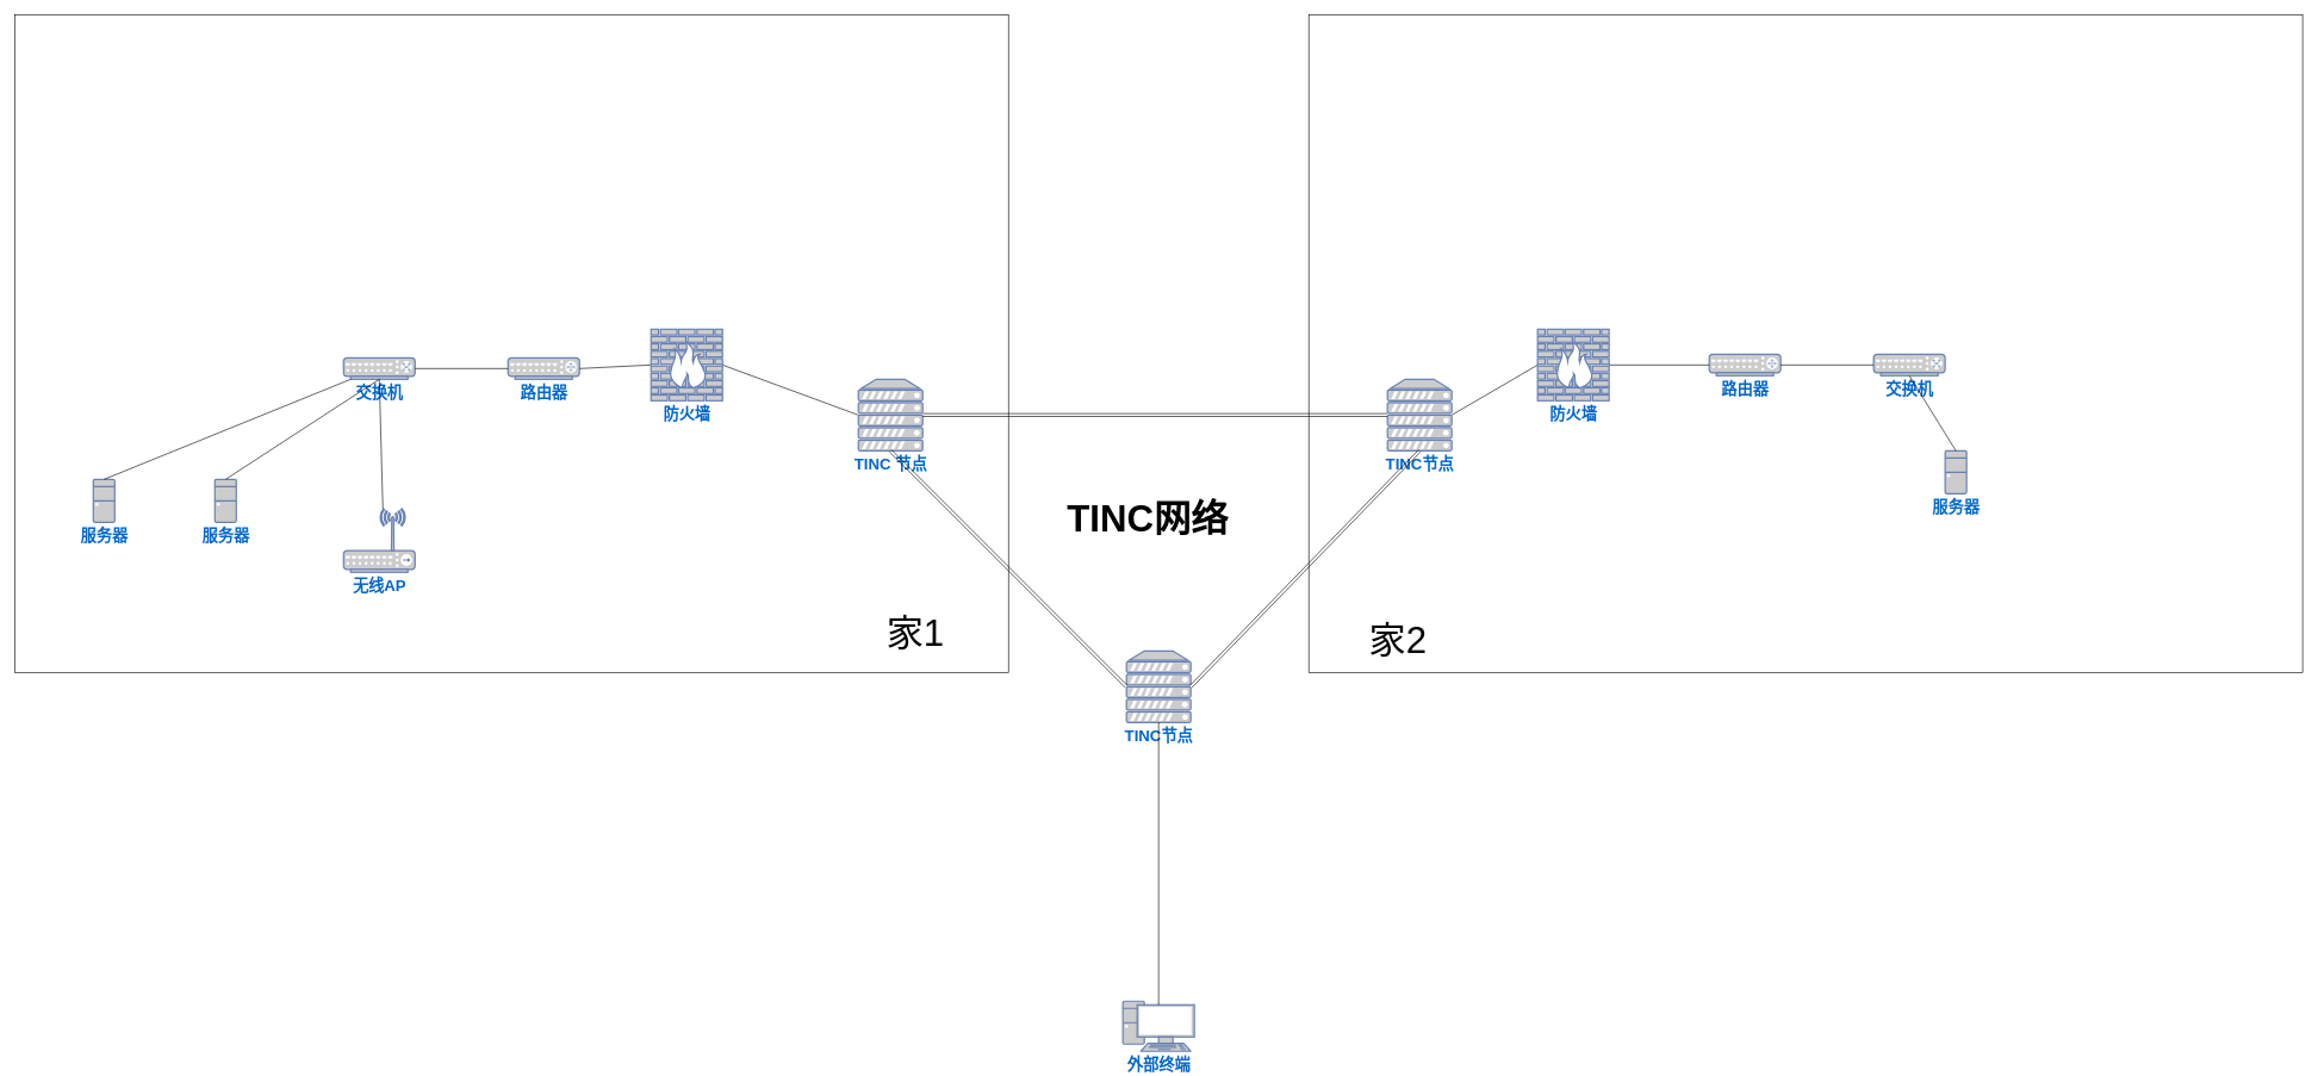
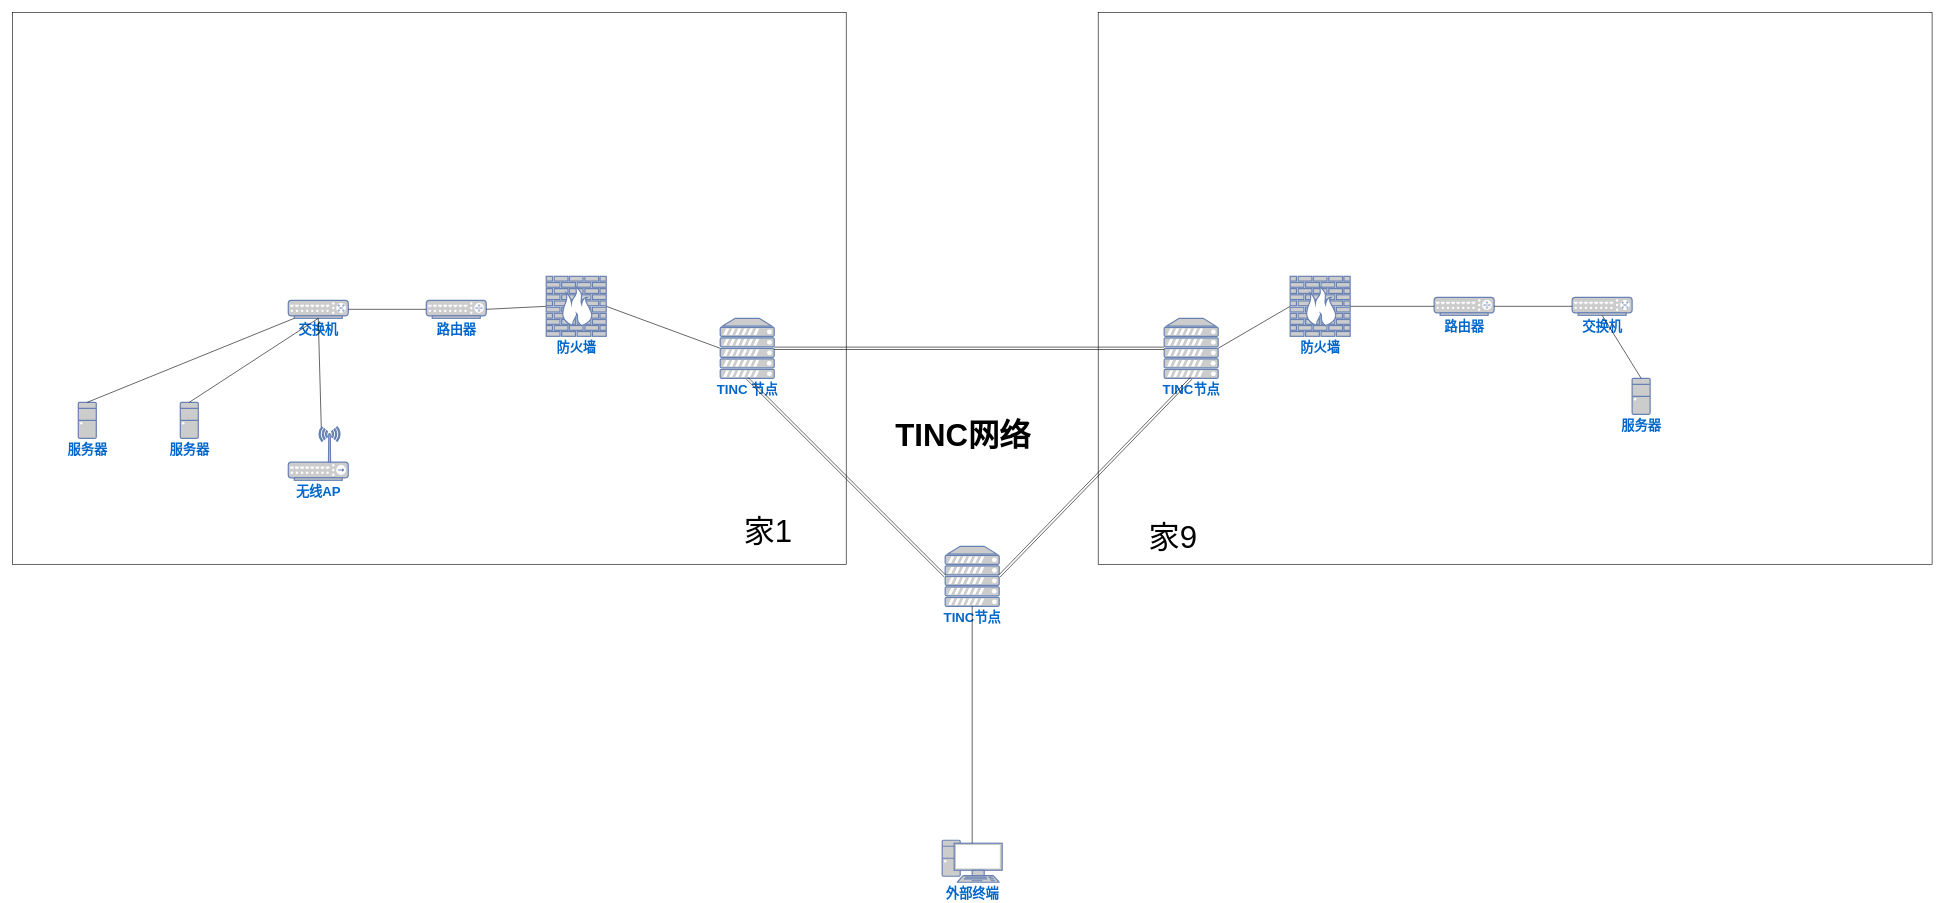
  <mxCell id="0" />
  <mxCell id="1" parent="0" />
  <mxCell id="2" value="" style="rounded=0;whiteSpace=wrap;html=1;fontSize=22;" vertex="1" parent="1"><mxGeometry x="1830" y="20" width="1390" height="920" as="geometry" /></mxCell>
  <mxCell id="3" value="" style="rounded=0;whiteSpace=wrap;html=1;fontSize=22;" vertex="1" parent="1"><mxGeometry x="20" y="20" width="1390" height="920" as="geometry" /></mxCell>
  <mxCell id="4" value="&lt;b&gt;&lt;font style=&quot;font-size: 22px;&quot;&gt;TINC 节点&lt;/font&gt;&lt;/b&gt;" style="fontColor=#0066CC;verticalAlign=top;verticalLabelPosition=bottom;labelPosition=center;align=center;html=1;outlineConnect=0;fillColor=#CCCCCC;strokeColor=#6881B3;gradientColor=none;gradientDirection=north;strokeWidth=2;shape=mxgraph.networks.server;" vertex="1" parent="1"><mxGeometry x="1200" y="530" width="90" height="100" as="geometry" /></mxCell>
  <mxCell id="5" value="&lt;b&gt;&lt;font style=&quot;font-size: 22px;&quot;&gt;TINC节点&lt;/font&gt;&lt;/b&gt;" style="fontColor=#0066CC;verticalAlign=top;verticalLabelPosition=bottom;labelPosition=center;align=center;html=1;outlineConnect=0;fillColor=#CCCCCC;strokeColor=#6881B3;gradientColor=none;gradientDirection=north;strokeWidth=2;shape=mxgraph.networks.server;" vertex="1" parent="1"><mxGeometry x="1940" y="530" width="90" height="100" as="geometry" /></mxCell>
  <mxCell id="6" value="&lt;b&gt;&lt;font style=&quot;font-size: 22px;&quot;&gt;TINC节点&lt;/font&gt;&lt;/b&gt;" style="fontColor=#0066CC;verticalAlign=top;verticalLabelPosition=bottom;labelPosition=center;align=center;html=1;outlineConnect=0;fillColor=#CCCCCC;strokeColor=#6881B3;gradientColor=none;gradientDirection=north;strokeWidth=2;shape=mxgraph.networks.server;" vertex="1" parent="1"><mxGeometry x="1575" y="910" width="90" height="100" as="geometry" /></mxCell>
  <mxCell id="7" value="" style="shape=link;html=1;rounded=0;exitX=0.5;exitY=1;exitDx=0;exitDy=0;exitPerimeter=0;entryX=0;entryY=0.5;entryDx=0;entryDy=0;entryPerimeter=0;" edge="1" parent="1" source="4" target="6"><mxGeometry width="100" relative="1" as="geometry"><mxPoint x="1400" y="740" as="sourcePoint" /><mxPoint x="1500" y="740" as="targetPoint" /></mxGeometry></mxCell>
  <mxCell id="8" value="" style="shape=link;html=1;rounded=0;exitX=1;exitY=0.5;exitDx=0;exitDy=0;exitPerimeter=0;entryX=0.5;entryY=1;entryDx=0;entryDy=0;entryPerimeter=0;" edge="1" parent="1" source="6" target="5"><mxGeometry width="100" relative="1" as="geometry"><mxPoint x="1790" y="780" as="sourcePoint" /><mxPoint x="1890" y="780" as="targetPoint" /></mxGeometry></mxCell>
  <mxCell id="9" value="" style="shape=link;html=1;rounded=0;exitX=1;exitY=0.5;exitDx=0;exitDy=0;exitPerimeter=0;entryX=0;entryY=0.5;entryDx=0;entryDy=0;entryPerimeter=0;" edge="1" parent="1" source="4" target="5"><mxGeometry width="100" relative="1" as="geometry"><mxPoint x="1420" y="790" as="sourcePoint" /><mxPoint x="1520" y="790" as="targetPoint" /></mxGeometry></mxCell>
  <mxCell id="10" value="&lt;font style=&quot;font-size: 52px;&quot;&gt;家1&lt;/font&gt;" style="text;html=1;strokeColor=none;fillColor=none;align=center;verticalAlign=middle;whiteSpace=wrap;rounded=0;" vertex="1" parent="1"><mxGeometry x="1195" y="870" width="170" height="30" as="geometry" /></mxCell>
  <mxCell id="11" value="&lt;b&gt;&lt;font style=&quot;font-size: 52px;&quot;&gt;TINC网络&lt;/font&gt;&lt;/b&gt;" style="text;html=1;strokeColor=none;fillColor=none;align=center;verticalAlign=middle;whiteSpace=wrap;rounded=0;" vertex="1" parent="1"><mxGeometry x="1450" y="711" width="310" height="30" as="geometry" /></mxCell>
  <mxCell id="12" value="&lt;b&gt;&lt;font style=&quot;font-size: 22px;&quot;&gt;防火墙&lt;/font&gt;&lt;/b&gt;" style="fontColor=#0066CC;verticalAlign=top;verticalLabelPosition=bottom;labelPosition=center;align=center;html=1;outlineConnect=0;fillColor=#CCCCCC;strokeColor=#6881B3;gradientColor=none;gradientDirection=north;strokeWidth=2;shape=mxgraph.networks.firewall;" vertex="1" parent="1"><mxGeometry x="910" y="460" width="100" height="100" as="geometry" /></mxCell>
  <mxCell id="13" value="&lt;b&gt;&lt;font style=&quot;font-size: 22px;&quot;&gt;防火墙&lt;/font&gt;&lt;/b&gt;" style="fontColor=#0066CC;verticalAlign=top;verticalLabelPosition=bottom;labelPosition=center;align=center;html=1;outlineConnect=0;fillColor=#CCCCCC;strokeColor=#6881B3;gradientColor=none;gradientDirection=north;strokeWidth=2;shape=mxgraph.networks.firewall;" vertex="1" parent="1"><mxGeometry x="2150" y="460" width="100" height="100" as="geometry" /></mxCell>
  <mxCell id="14" value="&lt;b&gt;&lt;font style=&quot;font-size: 22px;&quot;&gt;路由器&lt;/font&gt;&lt;/b&gt;" style="fontColor=#0066CC;verticalAlign=top;verticalLabelPosition=bottom;labelPosition=center;align=center;html=1;outlineConnect=0;fillColor=#CCCCCC;strokeColor=#6881B3;gradientColor=none;gradientDirection=north;strokeWidth=2;shape=mxgraph.networks.router;" vertex="1" parent="1"><mxGeometry x="710" y="500" width="100" height="30" as="geometry" /></mxCell>
  <mxCell id="15" value="&lt;b&gt;&lt;font style=&quot;font-size: 22px;&quot;&gt;路由器&lt;/font&gt;&lt;/b&gt;" style="fontColor=#0066CC;verticalAlign=top;verticalLabelPosition=bottom;labelPosition=center;align=center;html=1;outlineConnect=0;fillColor=#CCCCCC;strokeColor=#6881B3;gradientColor=none;gradientDirection=north;strokeWidth=2;shape=mxgraph.networks.router;" vertex="1" parent="1"><mxGeometry x="2390" y="495" width="100" height="30" as="geometry" /></mxCell>
  <mxCell id="16" value="&lt;b&gt;&lt;font style=&quot;font-size: 22px;&quot;&gt;交换机&lt;/font&gt;&lt;/b&gt;" style="fontColor=#0066CC;verticalAlign=top;verticalLabelPosition=bottom;labelPosition=center;align=center;html=1;outlineConnect=0;fillColor=#CCCCCC;strokeColor=#6881B3;gradientColor=none;gradientDirection=north;strokeWidth=2;shape=mxgraph.networks.switch;" vertex="1" parent="1"><mxGeometry x="2620" y="495" width="100" height="30" as="geometry" /></mxCell>
  <mxCell id="17" value="&lt;b&gt;&lt;font style=&quot;font-size: 22px;&quot;&gt;交换机&lt;/font&gt;&lt;/b&gt;" style="fontColor=#0066CC;verticalAlign=top;verticalLabelPosition=bottom;labelPosition=center;align=center;html=1;outlineConnect=0;fillColor=#CCCCCC;strokeColor=#6881B3;gradientColor=none;gradientDirection=north;strokeWidth=2;shape=mxgraph.networks.switch;" vertex="1" parent="1"><mxGeometry x="480" y="500" width="100" height="30" as="geometry" /></mxCell>
  <mxCell id="18" value="&lt;b&gt;&lt;font style=&quot;font-size: 22px;&quot;&gt;无线AP&lt;/font&gt;&lt;/b&gt;" style="fontColor=#0066CC;verticalAlign=top;verticalLabelPosition=bottom;labelPosition=center;align=center;html=1;outlineConnect=0;fillColor=#CCCCCC;strokeColor=#6881B3;gradientColor=none;gradientDirection=north;strokeWidth=2;shape=mxgraph.networks.wireless_hub;" vertex="1" parent="1"><mxGeometry x="480" y="711" width="100" height="89" as="geometry" /></mxCell>
  <mxCell id="19" value="&lt;b&gt;&lt;font style=&quot;font-size: 22px;&quot;&gt;服务器&lt;/font&gt;&lt;/b&gt;" style="fontColor=#0066CC;verticalAlign=top;verticalLabelPosition=bottom;labelPosition=center;align=center;html=1;outlineConnect=0;fillColor=#CCCCCC;strokeColor=#6881B3;gradientColor=none;gradientDirection=north;strokeWidth=2;shape=mxgraph.networks.desktop_pc;" vertex="1" parent="1"><mxGeometry x="2720" y="630" width="30" height="60" as="geometry" /></mxCell>
  <mxCell id="20" value="&lt;b&gt;&lt;font style=&quot;font-size: 22px;&quot;&gt;服务器&lt;/font&gt;&lt;/b&gt;" style="fontColor=#0066CC;verticalAlign=top;verticalLabelPosition=bottom;labelPosition=center;align=center;html=1;outlineConnect=0;fillColor=#CCCCCC;strokeColor=#6881B3;gradientColor=none;gradientDirection=north;strokeWidth=2;shape=mxgraph.networks.desktop_pc;" vertex="1" parent="1"><mxGeometry x="300" y="670" width="30" height="60" as="geometry" /></mxCell>
  <mxCell id="21" value="&lt;b&gt;&lt;font style=&quot;font-size: 22px;&quot;&gt;服务器&lt;/font&gt;&lt;/b&gt;" style="fontColor=#0066CC;verticalAlign=top;verticalLabelPosition=bottom;labelPosition=center;align=center;html=1;outlineConnect=0;fillColor=#CCCCCC;strokeColor=#6881B3;gradientColor=none;gradientDirection=north;strokeWidth=2;shape=mxgraph.networks.desktop_pc;" vertex="1" parent="1"><mxGeometry x="130" y="670" width="30" height="60" as="geometry" /></mxCell>
  <mxCell id="22" value="" style="endArrow=none;html=1;rounded=0;fontSize=22;exitX=1;exitY=0.5;exitDx=0;exitDy=0;exitPerimeter=0;entryX=0;entryY=0.5;entryDx=0;entryDy=0;entryPerimeter=0;" edge="1" parent="1" source="12" target="4"><mxGeometry width="50" height="50" relative="1" as="geometry"><mxPoint x="1520" y="630" as="sourcePoint" /><mxPoint x="1570" y="580" as="targetPoint" /></mxGeometry></mxCell>
  <mxCell id="23" value="" style="endArrow=none;html=1;rounded=0;fontSize=22;exitX=1;exitY=0.5;exitDx=0;exitDy=0;exitPerimeter=0;entryX=0;entryY=0.5;entryDx=0;entryDy=0;entryPerimeter=0;" edge="1" parent="1" source="14" target="12"><mxGeometry width="50" height="50" relative="1" as="geometry"><mxPoint x="1520" y="630" as="sourcePoint" /><mxPoint x="1570" y="580" as="targetPoint" /></mxGeometry></mxCell>
  <mxCell id="24" value="" style="endArrow=none;html=1;rounded=0;fontSize=22;exitX=1;exitY=0.5;exitDx=0;exitDy=0;exitPerimeter=0;entryX=0;entryY=0.5;entryDx=0;entryDy=0;entryPerimeter=0;" edge="1" parent="1" source="17" target="14"><mxGeometry width="50" height="50" relative="1" as="geometry"><mxPoint x="1520" y="630" as="sourcePoint" /><mxPoint x="1570" y="580" as="targetPoint" /></mxGeometry></mxCell>
  <mxCell id="25" value="" style="endArrow=none;html=1;rounded=0;fontSize=22;exitX=0.1;exitY=1;exitDx=0;exitDy=0;exitPerimeter=0;entryX=0.5;entryY=0;entryDx=0;entryDy=0;entryPerimeter=0;" edge="1" parent="1" source="17" target="21"><mxGeometry width="50" height="50" relative="1" as="geometry"><mxPoint x="1520" y="630" as="sourcePoint" /><mxPoint x="1570" y="580" as="targetPoint" /></mxGeometry></mxCell>
  <mxCell id="26" value="" style="endArrow=none;html=1;rounded=0;fontSize=22;exitX=0.5;exitY=0;exitDx=0;exitDy=0;exitPerimeter=0;entryX=0.5;entryY=1;entryDx=0;entryDy=0;entryPerimeter=0;" edge="1" parent="1" source="20" target="17"><mxGeometry width="50" height="50" relative="1" as="geometry"><mxPoint x="1520" y="630" as="sourcePoint" /><mxPoint x="1570" y="580" as="targetPoint" /></mxGeometry></mxCell>
  <mxCell id="27" value="" style="endArrow=none;html=1;rounded=0;fontSize=22;exitX=0.55;exitY=0;exitDx=0;exitDy=0;exitPerimeter=0;entryX=0.5;entryY=1;entryDx=0;entryDy=0;entryPerimeter=0;" edge="1" parent="1" source="18" target="17"><mxGeometry width="50" height="50" relative="1" as="geometry"><mxPoint x="1520" y="630" as="sourcePoint" /><mxPoint x="1570" y="580" as="targetPoint" /></mxGeometry></mxCell>
  <mxCell id="28" value="" style="endArrow=none;html=1;rounded=0;fontSize=22;entryX=1;entryY=0.5;entryDx=0;entryDy=0;entryPerimeter=0;exitX=0;exitY=0.5;exitDx=0;exitDy=0;exitPerimeter=0;" edge="1" parent="1" source="13" target="5"><mxGeometry width="50" height="50" relative="1" as="geometry"><mxPoint x="1520" y="630" as="sourcePoint" /><mxPoint x="1570" y="580" as="targetPoint" /></mxGeometry></mxCell>
  <mxCell id="29" value="" style="endArrow=none;html=1;rounded=0;fontSize=22;entryX=1;entryY=0.5;entryDx=0;entryDy=0;entryPerimeter=0;exitX=0;exitY=0.5;exitDx=0;exitDy=0;exitPerimeter=0;" edge="1" parent="1" source="15" target="13"><mxGeometry width="50" height="50" relative="1" as="geometry"><mxPoint x="1520" y="630" as="sourcePoint" /><mxPoint x="1570" y="580" as="targetPoint" /></mxGeometry></mxCell>
  <mxCell id="30" value="" style="endArrow=none;html=1;rounded=0;fontSize=22;entryX=1;entryY=0.5;entryDx=0;entryDy=0;entryPerimeter=0;exitX=0;exitY=0.5;exitDx=0;exitDy=0;exitPerimeter=0;" edge="1" parent="1" source="16" target="15"><mxGeometry width="50" height="50" relative="1" as="geometry"><mxPoint x="1520" y="630" as="sourcePoint" /><mxPoint x="1570" y="580" as="targetPoint" /></mxGeometry></mxCell>
  <mxCell id="31" value="" style="endArrow=none;html=1;rounded=0;fontSize=22;entryX=0.5;entryY=1;entryDx=0;entryDy=0;entryPerimeter=0;exitX=0.5;exitY=0;exitDx=0;exitDy=0;exitPerimeter=0;" edge="1" parent="1" source="19" target="16"><mxGeometry width="50" height="50" relative="1" as="geometry"><mxPoint x="1520" y="630" as="sourcePoint" /><mxPoint x="1570" y="580" as="targetPoint" /></mxGeometry></mxCell>
  <mxCell id="32" value="&lt;b&gt;&lt;font style=&quot;font-size: 22px;&quot;&gt;外部终端&lt;/font&gt;&lt;/b&gt;" style="fontColor=#0066CC;verticalAlign=top;verticalLabelPosition=bottom;labelPosition=center;align=center;html=1;outlineConnect=0;fillColor=#CCCCCC;strokeColor=#6881B3;gradientColor=none;gradientDirection=north;strokeWidth=2;shape=mxgraph.networks.pc;fontSize=22;" vertex="1" parent="1"><mxGeometry x="1570" y="1400" width="100" height="70" as="geometry" /></mxCell>
  <mxCell id="33" value="" style="endArrow=none;html=1;rounded=0;fontSize=22;entryX=0.5;entryY=1;entryDx=0;entryDy=0;entryPerimeter=0;exitX=0.5;exitY=0.07;exitDx=0;exitDy=0;exitPerimeter=0;" edge="1" parent="1" source="32" target="6"><mxGeometry width="50" height="50" relative="1" as="geometry"><mxPoint x="1520" y="1290" as="sourcePoint" /><mxPoint x="1570" y="1240" as="targetPoint" /></mxGeometry></mxCell>
- <mxCell id="34" value="&lt;font style=&quot;font-size: 52px;&quot;&gt;家2&lt;/font&gt;" style="text;html=1;strokeColor=none;fillColor=none;align=center;verticalAlign=middle;whiteSpace=wrap;rounded=0;" vertex="1" parent="1"><mxGeometry x="1870" y="880" width="170" height="30" as="geometry" /></mxCell>
+ <mxCell id="34" value="&lt;font style=&quot;font-size: 52px;&quot;&gt;家9&lt;/font&gt;" style="text;html=1;strokeColor=none;fillColor=none;align=center;verticalAlign=middle;whiteSpace=wrap;rounded=0;" vertex="1" parent="1"><mxGeometry x="1870" y="880" width="170" height="30" as="geometry" /></mxCell>
